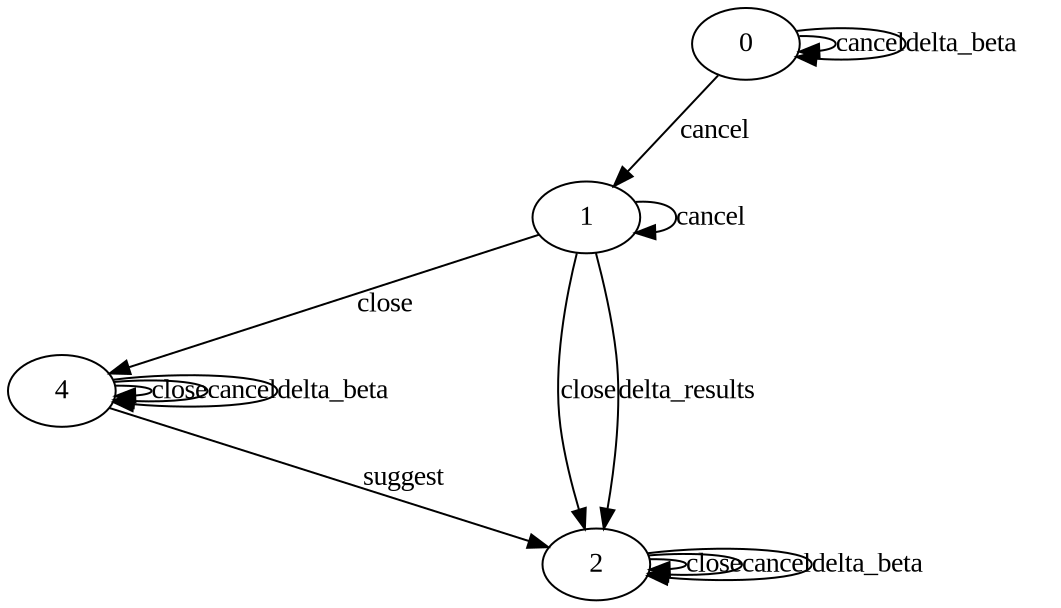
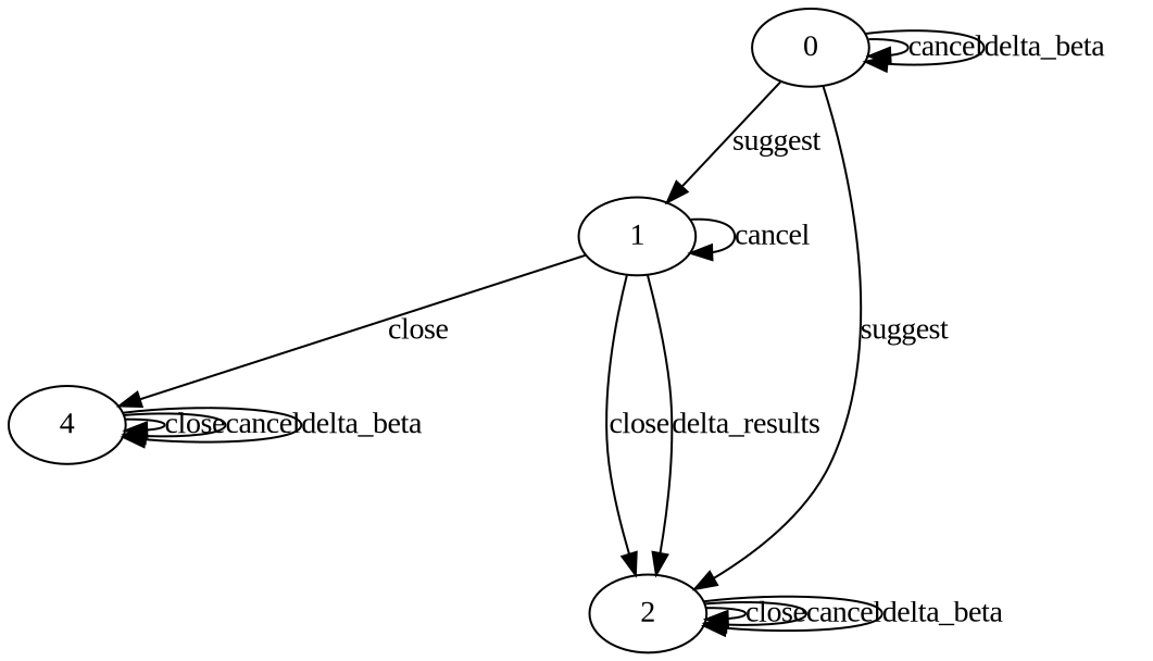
  digraph {
    fontname="Liberation Serif"
    node [fontname="Liberation Serif"]
    edge [fontname="Liberation Serif"]
    0
    1
    4
    2
    0 -> 0 [label=cancel]
    0 -> 0 [label=delta_beta]
-   0 -> 1 [label=cancel]
+   0 -> 1 [label=suggest]
    1 -> 1 [label=cancel]
    1 -> 4 [label=close]
    1 -> 2 [label=close]
    1 -> 2 [label=delta_results]
    4 -> 4 [label=close]
    4 -> 4 [label=cancel]
    4 -> 4 [label=delta_beta]
-   4 -> 2 [label=suggest]
+   0 -> 2 [label=suggest]
    2 -> 2 [label=close]
    2 -> 2 [label=cancel]
    2 -> 2 [label=delta_beta]
  }
